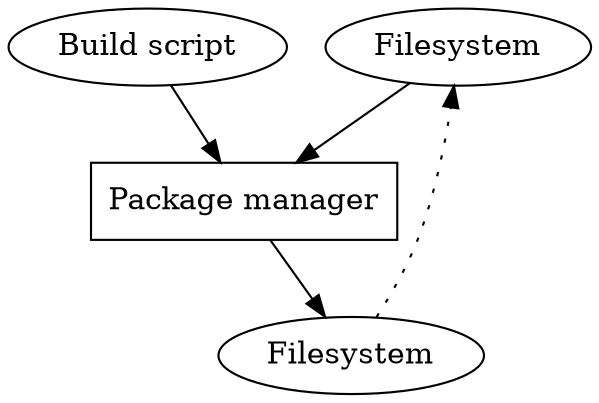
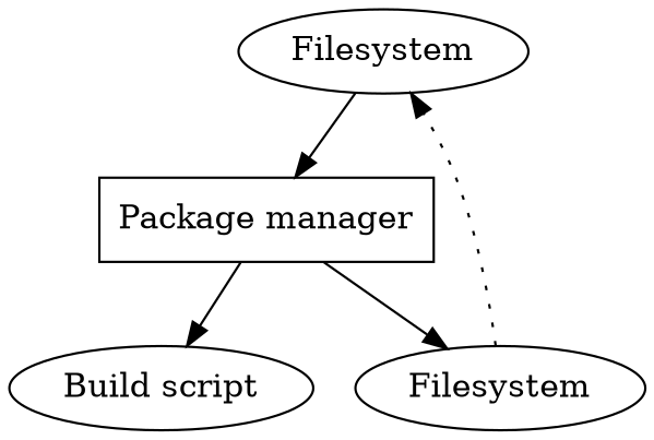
  digraph {
    n1 [label=Filesystem]
    n2 [label="Package manager" shape=box]
    n3 [label="Build script"]
    n4 [label=Filesystem]
    n1 -> n2
    n2 -> n4
-   n3 -> n2
+   n2 -> n3
    n4 -> n1 [style=dotted]
  }
